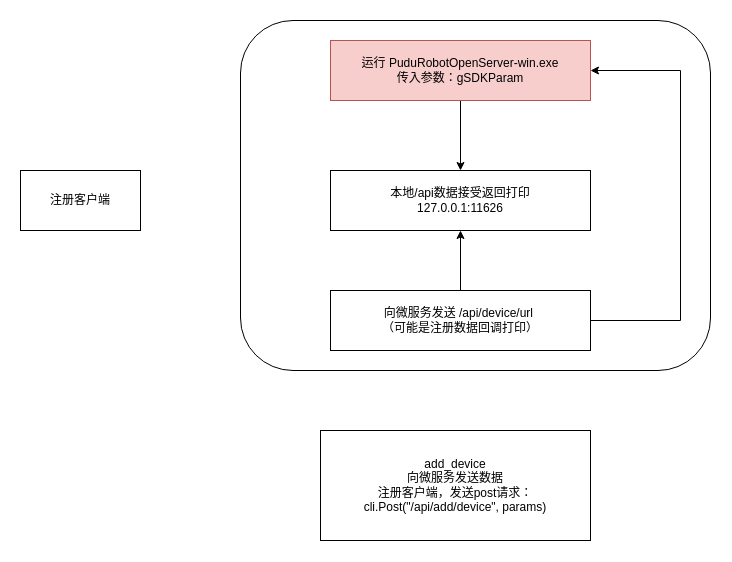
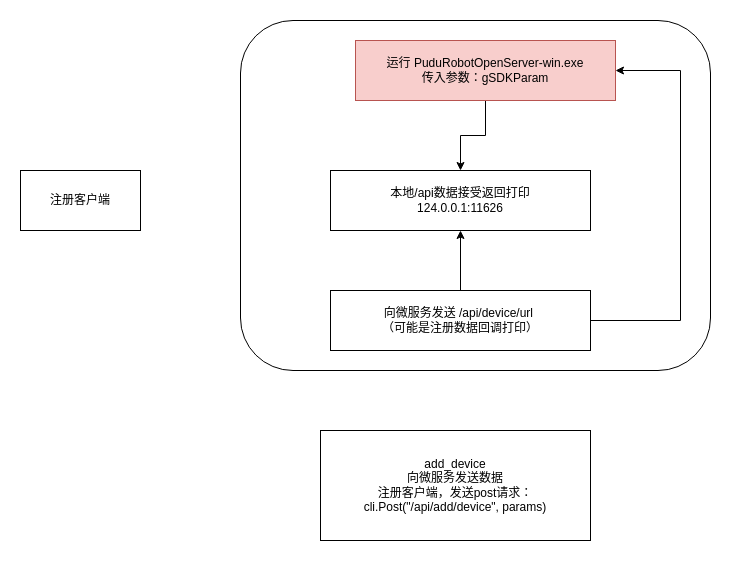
  <mxCell id="0" />
  <mxCell id="1" parent="0" />
  <mxCell id="2" value="" style="rounded=1;whiteSpace=wrap;html=1;" vertex="1" parent="1"><mxGeometry x="240" y="20" width="470" height="350" as="geometry" /></mxCell>
  <mxCell id="3" value="注册客户端" style="whiteSpace=wrap;html=1;" vertex="1" parent="1"><mxGeometry x="20" y="170" width="120" height="60" as="geometry" /></mxCell>
  <mxCell id="4" style="edgeStyle=orthogonalEdgeStyle;rounded=0;orthogonalLoop=1;jettySize=auto;html=1;exitX=0.5;exitY=1;exitDx=0;exitDy=0;entryX=0.5;entryY=0;entryDx=0;entryDy=0;" edge="1" parent="1" source="5" target="6"><mxGeometry relative="1" as="geometry" /></mxCell>
- <mxCell id="5" value="运行&amp;nbsp;PuduRobotOpenServer-win.exe&lt;br&gt;传入参数：gSDKParam" style="whiteSpace=wrap;html=1;fillColor=#f8cecc;strokeColor=#b85450;" vertex="1" parent="1"><mxGeometry x="330" y="40" width="260" height="60" as="geometry" /></mxCell>
- <mxCell id="6" value="本地/api数据接受返回打印&lt;div&gt;127.0.0.1:11626&lt;/div&gt;" style="whiteSpace=wrap;html=1;" vertex="1" parent="1"><mxGeometry x="330" y="170" width="260" height="60" as="geometry" /></mxCell>
+ <mxCell id="5" value="运行&amp;nbsp;PuduRobotOpenServer-win.exe&lt;br&gt;传入参数：gSDKParam" style="whiteSpace=wrap;html=1;fillColor=#f8cecc;strokeColor=#b85450;" vertex="1" parent="1"><mxGeometry x="355" y="40" width="260" height="60" as="geometry" /></mxCell>
+ <mxCell id="6" value="本地/api数据接受返回打印&lt;div&gt;124.0.0.1:11626&lt;/div&gt;" style="whiteSpace=wrap;html=1;" vertex="1" parent="1"><mxGeometry x="330" y="170" width="260" height="60" as="geometry" /></mxCell>
  <mxCell id="7" style="edgeStyle=orthogonalEdgeStyle;rounded=0;orthogonalLoop=1;jettySize=auto;html=1;exitX=1;exitY=0.5;exitDx=0;exitDy=0;entryX=1;entryY=0.5;entryDx=0;entryDy=0;" edge="1" parent="1" source="9" target="5"><mxGeometry relative="1" as="geometry"><Array as="points"><mxPoint x="680" y="320" /><mxPoint x="680" y="70" /></Array></mxGeometry></mxCell>
  <mxCell id="8" style="edgeStyle=orthogonalEdgeStyle;rounded=0;orthogonalLoop=1;jettySize=auto;html=1;exitX=0.5;exitY=0;exitDx=0;exitDy=0;entryX=0.5;entryY=1;entryDx=0;entryDy=0;" edge="1" parent="1" source="9" target="6"><mxGeometry relative="1" as="geometry" /></mxCell>
  <mxCell id="9" value="向微服务发送 /api/device/url&amp;nbsp;&lt;br&gt;（可能是注册数据回调打印）" style="whiteSpace=wrap;html=1;" vertex="1" parent="1"><mxGeometry x="330" y="290" width="260" height="60" as="geometry" /></mxCell>
  <mxCell id="10" value="add_device&lt;div&gt;向微服务发送数据&lt;/div&gt;&lt;div&gt;注册客户端，发送post请求：&lt;br&gt;&lt;span style=&quot;font-size: 12px;&quot;&gt;cli.Post(&quot;/api/add/device&quot;, params)&lt;/span&gt;&lt;/div&gt;" style="whiteSpace=wrap;html=1;" vertex="1" parent="1"><mxGeometry x="320" y="430" width="270" height="110" as="geometry" /></mxCell>
